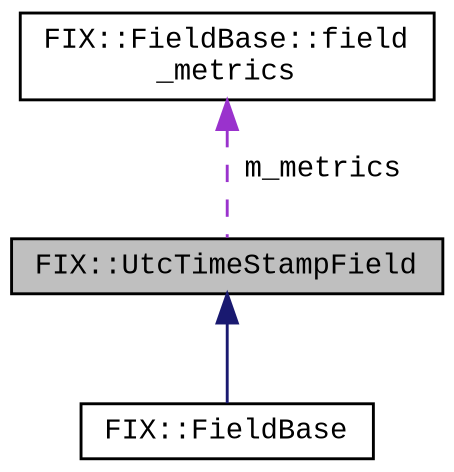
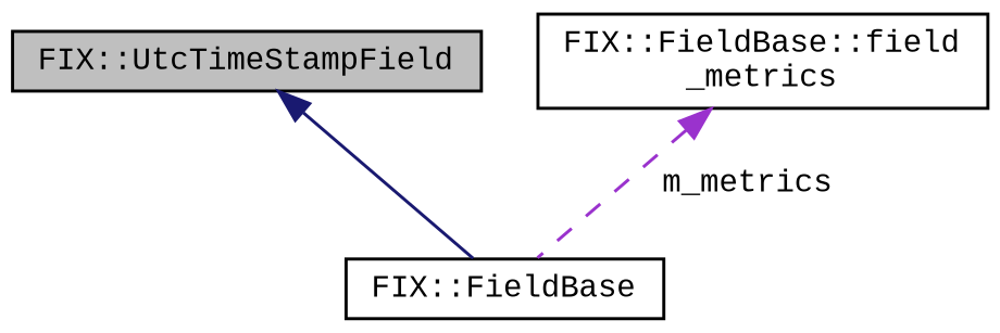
  digraph {
    fontname="Liberation Mono"
    node [color=black fillcolor=white fontname="Liberation Mono" fontsize=10 shape=record style=filled]
    edge [dir=back fontname="Liberation Mono" fontsize=10 labelfontname=Helvetica labelfontsize=10]
    n1 [fillcolor=grey75 fontcolor=black height=0.2 label="FIX::UtcTimeStampField" width=0.4]
    n2 [height=0.2 label="FIX::FieldBase" width=0.4]
    n3 [height=0.2 label="FIX::FieldBase::field\l_metrics" width=0.4]
    n1 -> n2 [color=midnightblue style=solid]
-   n3 -> n1 [color=darkorchid3 label=" m_metrics" style=dashed]
+   n3 -> n2 [color=darkorchid3 label=" m_metrics" style=dashed]
  }
